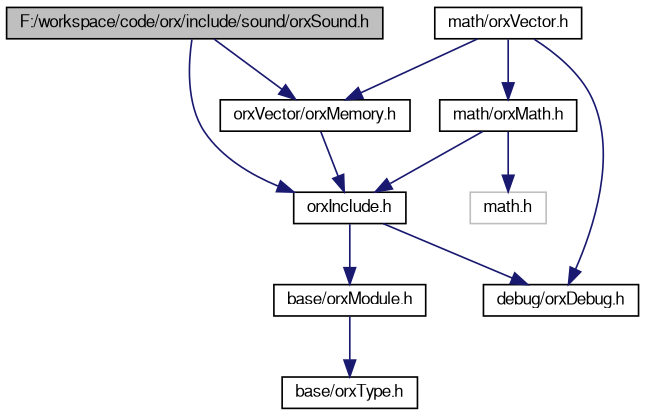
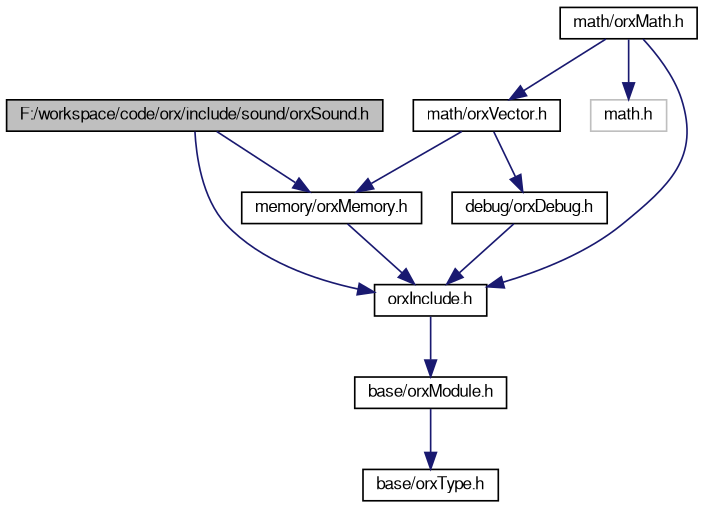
  digraph {
    node [color=black fontname=FreeSans fontsize=10 shape=record]
    edge [color=midnightblue fontname=FreeSans fontsize=10 labelfontname=FreeSans labelfontsize=10 style=solid]
    n1 [fillcolor=grey75 fontcolor=black height=0.2 label="F:/workspace/code/orx/include/sound/orxSound.h" style=filled width=0.4]
    n2 [height=0.2 label="orxInclude.h" width=0.4]
-   n3 [height=0.2 label="orxVector/orxMemory.h" width=0.4]
+   n3 [height=0.2 label="memory/orxMemory.h" width=0.4]
    n4 [height=0.2 label="base/orxModule.h" width=0.4]
    n5 [height=0.2 label="math/orxVector.h" width=0.4]
    n6 [height=0.2 label="debug/orxDebug.h" width=0.4]
    n7 [height=0.2 label="math/orxMath.h" width=0.4]
    n8 [height=0.2 label="base/orxType.h" width=0.4]
    n9 [color=grey75 height=0.2 label="math.h" width=0.4]
    n1 -> n2
    n1 -> n3
    n2 -> n4
    n3 -> n2
    n4 -> n8
    n5 -> n3
    n5 -> n6
-   n5 -> n7
-   n2 -> n6
+   n7 -> n5
+   n6 -> n2
    n7 -> n2
    n7 -> n9
  }
